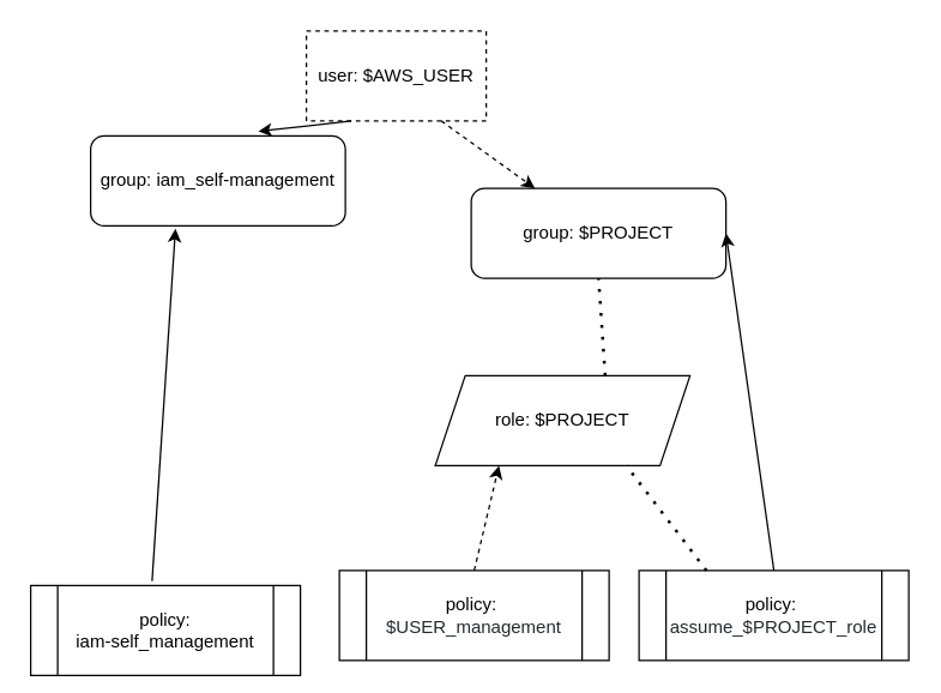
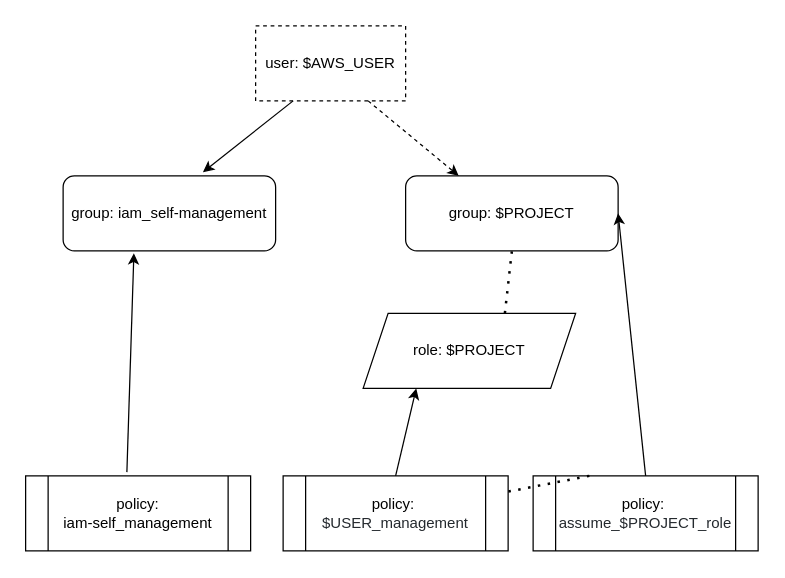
  <mxCell id="0" />
  <mxCell id="1" parent="0" />
  <mxCell id="2" value="user: $AWS_USER" style="rounded=0;whiteSpace=wrap;html=1;dashed=1;" vertex="1" parent="1"><mxGeometry x="204" y="20" width="120" height="60" as="geometry" /></mxCell>
- <mxCell id="3" value="group: iam_self-management" style="rounded=1;whiteSpace=wrap;html=1;fontFamily=Helvetica;" vertex="1" parent="1"><mxGeometry x="60" y="90" width="170" height="60" as="geometry" /></mxCell>
- <mxCell id="4" value="group: $PROJECT" style="rounded=1;whiteSpace=wrap;html=1;fontFamily=Helvetica;" vertex="1" parent="1"><mxGeometry x="314" y="125" width="170" height="60" as="geometry" /></mxCell>
+ <mxCell id="3" value="group: iam_self-management" style="rounded=1;whiteSpace=wrap;html=1;fontFamily=Helvetica;" vertex="1" parent="1"><mxGeometry x="50" y="140" width="170" height="60" as="geometry" /></mxCell>
+ <mxCell id="4" value="group: $PROJECT" style="rounded=1;whiteSpace=wrap;html=1;fontFamily=Helvetica;" vertex="1" parent="1"><mxGeometry x="324" y="140" width="170" height="60" as="geometry" /></mxCell>
  <mxCell id="5" value="role: $PROJECT" style="shape=parallelogram;perimeter=parallelogramPerimeter;whiteSpace=wrap;html=1;fixedSize=1;fontFamily=Helvetica;" vertex="1" parent="1"><mxGeometry x="290" y="250" width="170" height="60" as="geometry" /></mxCell>
- <mxCell id="6" value="policy:&lt;br&gt;iam-self_management" style="shape=process;whiteSpace=wrap;html=1;backgroundOutline=1;fontFamily=Helvetica;" vertex="1" parent="1"><mxGeometry x="20" y="390" width="180" height="60" as="geometry" /></mxCell>
+ <mxCell id="6" value="policy:&lt;br&gt;iam-self_management" style="shape=process;whiteSpace=wrap;html=1;backgroundOutline=1;fontFamily=Helvetica;" vertex="1" parent="1"><mxGeometry x="20" y="380" width="180" height="60" as="geometry" /></mxCell>
  <mxCell id="7" value="policy:&amp;nbsp;&lt;br&gt;&lt;span style=&quot;background-color: rgb(255, 255, 255); color: rgb(36, 41, 46);&quot;&gt;$USER_management&lt;/span&gt;" style="shape=process;whiteSpace=wrap;html=1;backgroundOutline=1;fontFamily=Helvetica;" vertex="1" parent="1"><mxGeometry x="226" y="380" width="180" height="60" as="geometry" /></mxCell>
  <mxCell id="8" value="policy:&amp;nbsp;&lt;br&gt;&lt;span style=&quot;background-color: rgb(255, 255, 255); color: rgb(36, 41, 46);&quot;&gt;assume_$PROJECT_role&lt;/span&gt;" style="shape=process;whiteSpace=wrap;html=1;backgroundOutline=1;fontFamily=Helvetica;" vertex="1" parent="1"><mxGeometry x="426" y="380" width="180" height="60" as="geometry" /></mxCell>
  <mxCell id="9" value="" style="endArrow=classic;html=1;rounded=0;fontFamily=Helvetica;exitX=0.25;exitY=1;exitDx=0;exitDy=0;entryX=0.658;entryY=-0.05;entryDx=0;entryDy=0;entryPerimeter=0;" edge="1" parent="1" source="2" target="3"><mxGeometry width="50" height="50" relative="1" as="geometry"><mxPoint x="240" y="220" as="sourcePoint" /><mxPoint x="290" y="170" as="targetPoint" /></mxGeometry></mxCell>
  <mxCell id="10" value="" style="endArrow=classic;html=1;rounded=0;fontFamily=Helvetica;entryX=0.25;entryY=0;entryDx=0;entryDy=0;exitX=0.75;exitY=1;exitDx=0;exitDy=0;dashed=1;" edge="1" parent="1" source="2" target="4"><mxGeometry width="50" height="50" relative="1" as="geometry"><mxPoint x="240" y="220" as="sourcePoint" /><mxPoint x="290" y="170" as="targetPoint" /></mxGeometry></mxCell>
  <mxCell id="11" value="" style="endArrow=classic;html=1;rounded=0;fontFamily=Helvetica;exitX=0.45;exitY=-0.05;exitDx=0;exitDy=0;exitPerimeter=0;entryX=0.333;entryY=1.033;entryDx=0;entryDy=0;entryPerimeter=0;" edge="1" parent="1" source="6" target="3"><mxGeometry width="50" height="50" relative="1" as="geometry"><mxPoint x="240" y="210" as="sourcePoint" /><mxPoint x="290" y="160" as="targetPoint" /></mxGeometry></mxCell>
- <mxCell id="12" value="" style="endArrow=classic;html=1;rounded=0;fontFamily=Helvetica;entryX=0.25;entryY=1;entryDx=0;entryDy=0;exitX=0.5;exitY=0;exitDx=0;exitDy=0;dashed=1;" edge="1" parent="1" source="7" target="5"><mxGeometry width="50" height="50" relative="1" as="geometry"><mxPoint x="290" y="370" as="sourcePoint" /><mxPoint x="290" y="160" as="targetPoint" /></mxGeometry></mxCell>
+ <mxCell id="12" value="" style="endArrow=classic;html=1;rounded=0;fontFamily=Helvetica;entryX=0.25;entryY=1;entryDx=0;entryDy=0;exitX=0.5;exitY=0;exitDx=0;exitDy=0;" edge="1" parent="1" source="7" target="5"><mxGeometry width="50" height="50" relative="1" as="geometry"><mxPoint x="290" y="370" as="sourcePoint" /><mxPoint x="290" y="160" as="targetPoint" /></mxGeometry></mxCell>
  <mxCell id="13" value="" style="endArrow=classic;html=1;rounded=0;fontFamily=Helvetica;exitX=0.5;exitY=0;exitDx=0;exitDy=0;entryX=1;entryY=0.5;entryDx=0;entryDy=0;" edge="1" parent="1" source="8" target="4"><mxGeometry width="50" height="50" relative="1" as="geometry"><mxPoint x="240" y="210" as="sourcePoint" /><mxPoint x="290" y="160" as="targetPoint" /></mxGeometry></mxCell>
- <mxCell id="14" value="" style="endArrow=none;dashed=1;html=1;dashPattern=1 3;strokeWidth=2;rounded=0;fontFamily=Helvetica;exitX=0.25;exitY=0;exitDx=0;exitDy=0;entryX=0.75;entryY=1;entryDx=0;entryDy=0;" edge="1" parent="1" source="8" target="5"><mxGeometry width="50" height="50" relative="1" as="geometry"><mxPoint x="240" y="210" as="sourcePoint" /><mxPoint x="290" y="160" as="targetPoint" /></mxGeometry></mxCell>
+ <mxCell id="14" value="" style="endArrow=none;dashed=1;html=1;dashPattern=1 3;strokeWidth=2;rounded=0;fontFamily=Helvetica;exitX=0.25;exitY=0;exitDx=0;exitDy=0;" edge="1" parent="1" source="8" target="7"><mxGeometry width="50" height="50" relative="1" as="geometry"><mxPoint x="240" y="210" as="sourcePoint" /><mxPoint x="290" y="160" as="targetPoint" /></mxGeometry></mxCell>
  <mxCell id="15" value="" style="endArrow=none;dashed=1;html=1;dashPattern=1 3;strokeWidth=2;rounded=0;fontFamily=Helvetica;exitX=0.667;exitY=0;exitDx=0;exitDy=0;exitPerimeter=0;entryX=0.5;entryY=1;entryDx=0;entryDy=0;" edge="1" parent="1" source="5" target="4"><mxGeometry width="50" height="50" relative="1" as="geometry"><mxPoint x="240" y="210" as="sourcePoint" /><mxPoint x="290" y="160" as="targetPoint" /></mxGeometry></mxCell>
